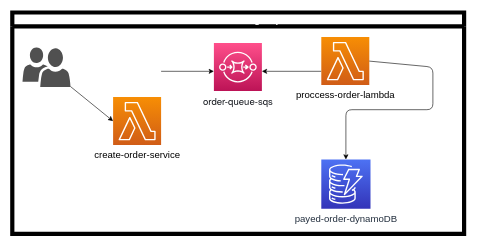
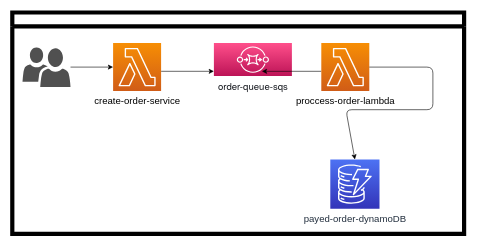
  <mxCell id="0" />
  <mxCell id="1" parent="0" />
- <mxCell id="2" value="Create order group" style="swimlane;whiteSpace=wrap;html=1;labelBackgroundColor=none;strokeWidth=7;fontSize=16;fontColor=#FFFFFF;startSize=23;" vertex="1" parent="1"><mxGeometry x="20" y="20" width="753" height="369" as="geometry" /></mxCell>
+ <mxCell id="2" value="Create order create" style="swimlane;whiteSpace=wrap;html=1;labelBackgroundColor=none;strokeWidth=7;fontSize=16;fontColor=#FFFFFF;startSize=23;" vertex="1" parent="1"><mxGeometry x="20" y="20" width="753" height="369" as="geometry" /></mxCell>
  <mxCell id="3" value="" style="sketch=0;pointerEvents=1;shadow=0;dashed=0;html=1;strokeColor=none;labelPosition=center;verticalLabelPosition=bottom;verticalAlign=top;align=center;fillColor=#505050;shape=mxgraph.mscae.intune.user_group;" vertex="1" parent="2"><mxGeometry x="17" y="58" width="80" height="66" as="geometry" /></mxCell>
- <mxCell id="4" value="&lt;h5 style=&quot;font-family: &amp;quot;Amazon Ember&amp;quot;, &amp;quot;Helvetica Neue&amp;quot;, Roboto, Arial, sans-serif; font-weight: var(--font-weight-heading-xs-lfmr92, 400); margin-block: 0px; padding-block: var(--space-xxs-9rrxti, 4px); padding-inline: 0px; color: rgb(22, 25, 31); font-size: var(--font-size-heading-xs-pz04z3, 16px); line-height: var(--line-height-heading-xs-jsenn1, 20px); -webkit-font-smoothing: var(--font-smoothing-webkit-8fiijr, auto); text-align: start; background-color: rgb(255, 255, 255); padding: 0px;&quot;&gt;order-queue-sqs&lt;/h5&gt;" style="sketch=0;points=[[0,0,0],[0.25,0,0],[0.5,0,0],[0.75,0,0],[1,0,0],[0,1,0],[0.25,1,0],[0.5,1,0],[0.75,1,0],[1,1,0],[0,0.25,0],[0,0.5,0],[0,0.75,0],[1,0.25,0],[1,0.5,0],[1,0.75,0]];outlineConnect=0;fontColor=#232F3E;gradientColor=#FF4F8B;gradientDirection=north;fillColor=#BC1356;strokeColor=#ffffff;dashed=0;verticalLabelPosition=bottom;verticalAlign=top;align=center;html=1;fontSize=12;fontStyle=0;aspect=fixed;shape=mxgraph.aws4.resourceIcon;resIcon=mxgraph.aws4.sqs;" vertex="1" parent="2"><mxGeometry x="336" y="51" width="80" height="80" as="geometry" /></mxCell>
+ <mxCell id="4" value="&lt;h5 style=&quot;font-family: &amp;quot;Amazon Ember&amp;quot;, &amp;quot;Helvetica Neue&amp;quot;, Roboto, Arial, sans-serif; font-weight: var(--font-weight-heading-xs-lfmr92, 400); margin-block: 0px; padding-block: var(--space-xxs-9rrxti, 4px); padding-inline: 0px; color: rgb(22, 25, 31); font-size: var(--font-size-heading-xs-pz04z3, 16px); line-height: var(--line-height-heading-xs-jsenn1, 20px); -webkit-font-smoothing: var(--font-smoothing-webkit-8fiijr, auto); text-align: start; background-color: rgb(255, 255, 255); padding: 0px;&quot;&gt;order-queue-sqs&lt;/h5&gt;" style="sketch=0;points=[[0,0,0],[0.25,0,0],[0.5,0,0],[0.75,0,0],[1,0,0],[0,1,0],[0.25,1,0],[0.5,1,0],[0.75,1,0],[1,1,0],[0,0.25,0],[0,0.5,0],[0,0.75,0],[1,0.25,0],[1,0.5,0],[1,0.75,0]];outlineConnect=0;fontColor=#232F3E;gradientColor=#FF4F8B;gradientDirection=north;fillColor=#BC1356;strokeColor=#ffffff;dashed=0;verticalLabelPosition=bottom;verticalAlign=top;align=center;html=1;fontSize=12;fontStyle=0;aspect=fixed;shape=mxgraph.aws4.resourceIcon;resIcon=mxgraph.aws4.sqs;" vertex="1" parent="2"><mxGeometry x="336" y="51" width="130" height="55" as="geometry" /></mxCell>
  <mxCell id="5" style="edgeStyle=none;html=1;entryX=0;entryY=0.5;entryDx=0;entryDy=0;entryPerimeter=0;strokeColor=#000000;fontColor=#000000;" edge="1" parent="2"><mxGeometry relative="1" as="geometry"><mxPoint x="248" y="98" as="sourcePoint" /><mxPoint x="336" y="98" as="targetPoint" /></mxGeometry></mxCell>
- <mxCell id="6" value="&lt;font style=&quot;font-size: 16px;&quot; color=&quot;#000000&quot;&gt;&lt;span style=&quot;font-family: Helvetica; font-style: normal; font-variant-ligatures: normal; font-variant-caps: normal; font-weight: 400; letter-spacing: normal; orphans: 2; text-align: center; text-indent: 0px; text-transform: none; widows: 2; word-spacing: 0px; -webkit-text-stroke-width: 0px; text-decoration-thickness: initial; text-decoration-style: initial; text-decoration-color: initial; float: none; display: inline !important;&quot;&gt;create-order-service&lt;/span&gt;&lt;/font&gt;" style="sketch=0;points=[[0,0,0],[0.25,0,0],[0.5,0,0],[0.75,0,0],[1,0,0],[0,1,0],[0.25,1,0],[0.5,1,0],[0.75,1,0],[1,1,0],[0,0.25,0],[0,0.5,0],[0,0.75,0],[1,0.25,0],[1,0.5,0],[1,0.75,0]];outlineConnect=0;fontColor=#232F3E;gradientColor=#F78E04;gradientDirection=north;fillColor=#D05C17;strokeColor=#ffffff;dashed=0;verticalLabelPosition=bottom;verticalAlign=top;align=center;html=1;fontSize=12;fontStyle=0;aspect=fixed;shape=mxgraph.aws4.resourceIcon;resIcon=mxgraph.aws4.lambda;" vertex="1" parent="2"><mxGeometry x="168" y="141" width="80" height="80" as="geometry" /></mxCell>
+ <mxCell id="6" value="&lt;font style=&quot;font-size: 16px;&quot; color=&quot;#000000&quot;&gt;&lt;span style=&quot;font-family: Helvetica; font-style: normal; font-variant-ligatures: normal; font-variant-caps: normal; font-weight: 400; letter-spacing: normal; orphans: 2; text-align: center; text-indent: 0px; text-transform: none; widows: 2; word-spacing: 0px; -webkit-text-stroke-width: 0px; text-decoration-thickness: initial; text-decoration-style: initial; text-decoration-color: initial; float: none; display: inline !important;&quot;&gt;create-order-service&lt;/span&gt;&lt;/font&gt;" style="sketch=0;points=[[0,0,0],[0.25,0,0],[0.5,0,0],[0.75,0,0],[1,0,0],[0,1,0],[0.25,1,0],[0.5,1,0],[0.75,1,0],[1,1,0],[0,0.25,0],[0,0.5,0],[0,0.75,0],[1,0.25,0],[1,0.5,0],[1,0.75,0]];outlineConnect=0;fontColor=#232F3E;gradientColor=#F78E04;gradientDirection=north;fillColor=#D05C17;strokeColor=#ffffff;dashed=0;verticalLabelPosition=bottom;verticalAlign=top;align=center;html=1;fontSize=12;fontStyle=0;aspect=fixed;shape=mxgraph.aws4.resourceIcon;resIcon=mxgraph.aws4.lambda;" vertex="1" parent="2"><mxGeometry x="168" y="51" width="80" height="80" as="geometry" /></mxCell>
  <mxCell id="7" style="edgeStyle=none;html=1;strokeColor=#000000;entryX=0;entryY=0.5;entryDx=0;entryDy=0;entryPerimeter=0;" edge="1" parent="2" source="3" target="6"><mxGeometry relative="1" as="geometry"><mxPoint x="80" y="70" as="sourcePoint" /><mxPoint x="168" y="70" as="targetPoint" /></mxGeometry></mxCell>
  <mxCell id="8" style="edgeStyle=none;html=1;strokeColor=#000000;fontSize=16;fontColor=#000000;" edge="1" parent="2"><mxGeometry relative="1" as="geometry"><mxPoint x="515" y="98" as="sourcePoint" /><mxPoint x="416" y="98" as="targetPoint" /></mxGeometry></mxCell>
- <mxCell id="9" value="&lt;font style=&quot;font-size: 16px;&quot; color=&quot;#000000&quot;&gt;&lt;span style=&quot;font-family: Helvetica; font-style: normal; font-variant-ligatures: normal; font-variant-caps: normal; font-weight: 400; letter-spacing: normal; orphans: 2; text-align: center; text-indent: 0px; text-transform: none; widows: 2; word-spacing: 0px; -webkit-text-stroke-width: 0px; text-decoration-thickness: initial; text-decoration-style: initial; text-decoration-color: initial; float: none; display: inline !important;&quot;&gt;proccess-order-lambda&lt;/span&gt;&lt;/font&gt;" style="sketch=0;points=[[0,0,0],[0.25,0,0],[0.5,0,0],[0.75,0,0],[1,0,0],[0,1,0],[0.25,1,0],[0.5,1,0],[0.75,1,0],[1,1,0],[0,0.25,0],[0,0.5,0],[0,0.75,0],[1,0.25,0],[1,0.5,0],[1,0.75,0]];outlineConnect=0;fontColor=#232F3E;gradientColor=#F78E04;gradientDirection=north;fillColor=#D05C17;strokeColor=#ffffff;dashed=0;verticalLabelPosition=bottom;verticalAlign=top;align=center;html=1;fontSize=12;fontStyle=0;aspect=fixed;shape=mxgraph.aws4.resourceIcon;resIcon=mxgraph.aws4.lambda;" vertex="1" parent="2"><mxGeometry x="515" y="41" width="80" height="80" as="geometry" /></mxCell>
- <mxCell id="10" value="&lt;font style=&quot;font-size: 16px;&quot;&gt;payed-order-dynamoDB&lt;/font&gt;" style="sketch=0;points=[[0,0,0],[0.25,0,0],[0.5,0,0],[0.75,0,0],[1,0,0],[0,1,0],[0.25,1,0],[0.5,1,0],[0.75,1,0],[1,1,0],[0,0.25,0],[0,0.5,0],[0,0.75,0],[1,0.25,0],[1,0.5,0],[1,0.75,0]];outlineConnect=0;fontColor=#232F3E;gradientColor=#4D72F3;gradientDirection=north;fillColor=#3334B9;strokeColor=#ffffff;dashed=0;verticalLabelPosition=bottom;verticalAlign=top;align=center;html=1;fontSize=12;fontStyle=0;aspect=fixed;shape=mxgraph.aws4.resourceIcon;resIcon=mxgraph.aws4.dynamodb;labelBackgroundColor=none;" vertex="1" parent="2"><mxGeometry x="515" y="245" width="82" height="82" as="geometry" /></mxCell>
+ <mxCell id="9" value="&lt;font style=&quot;font-size: 16px;&quot; color=&quot;#000000&quot;&gt;&lt;span style=&quot;font-family: Helvetica; font-style: normal; font-variant-ligatures: normal; font-variant-caps: normal; font-weight: 400; letter-spacing: normal; orphans: 2; text-align: center; text-indent: 0px; text-transform: none; widows: 2; word-spacing: 0px; -webkit-text-stroke-width: 0px; text-decoration-thickness: initial; text-decoration-style: initial; text-decoration-color: initial; float: none; display: inline !important;&quot;&gt;proccess-order-lambda&lt;/span&gt;&lt;/font&gt;" style="sketch=0;points=[[0,0,0],[0.25,0,0],[0.5,0,0],[0.75,0,0],[1,0,0],[0,1,0],[0.25,1,0],[0.5,1,0],[0.75,1,0],[1,1,0],[0,0.25,0],[0,0.5,0],[0,0.75,0],[1,0.25,0],[1,0.5,0],[1,0.75,0]];outlineConnect=0;fontColor=#232F3E;gradientColor=#F78E04;gradientDirection=north;fillColor=#D05C17;strokeColor=#ffffff;dashed=0;verticalLabelPosition=bottom;verticalAlign=top;align=center;html=1;fontSize=12;fontStyle=0;aspect=fixed;shape=mxgraph.aws4.resourceIcon;resIcon=mxgraph.aws4.lambda;" vertex="1" parent="2"><mxGeometry x="515" y="51" width="80" height="80" as="geometry" /></mxCell>
+ <mxCell id="10" value="&lt;font style=&quot;font-size: 16px;&quot;&gt;payed-order-dynamoDB&lt;/font&gt;" style="sketch=0;points=[[0,0,0],[0.25,0,0],[0.5,0,0],[0.75,0,0],[1,0,0],[0,1,0],[0.25,1,0],[0.5,1,0],[0.75,1,0],[1,1,0],[0,0.25,0],[0,0.5,0],[0,0.75,0],[1,0.25,0],[1,0.5,0],[1,0.75,0]];outlineConnect=0;fontColor=#232F3E;gradientColor=#4D72F3;gradientDirection=north;fillColor=#3334B9;strokeColor=#ffffff;dashed=0;verticalLabelPosition=bottom;verticalAlign=top;align=center;html=1;fontSize=12;fontStyle=0;aspect=fixed;shape=mxgraph.aws4.resourceIcon;resIcon=mxgraph.aws4.dynamodb;labelBackgroundColor=none;" vertex="1" parent="2"><mxGeometry x="530" y="245" width="82" height="82" as="geometry" /></mxCell>
  <mxCell id="11" style="edgeStyle=none;html=1;entryX=0.5;entryY=0;entryDx=0;entryDy=0;entryPerimeter=0;strokeColor=#000000;fontSize=16;fontColor=#000000;exitX=1;exitY=0.5;exitDx=0;exitDy=0;exitPerimeter=0;" edge="1" parent="2" source="9" target="10"><mxGeometry relative="1" as="geometry"><mxPoint x="595" y="67.548" as="sourcePoint" /><Array as="points"><mxPoint x="701" y="91" /><mxPoint x="701" y="162" /><mxPoint x="556" y="162" /></Array></mxGeometry></mxCell>
